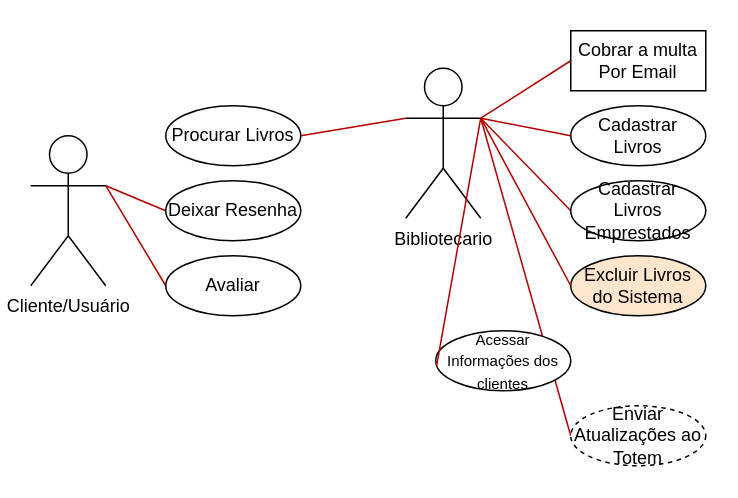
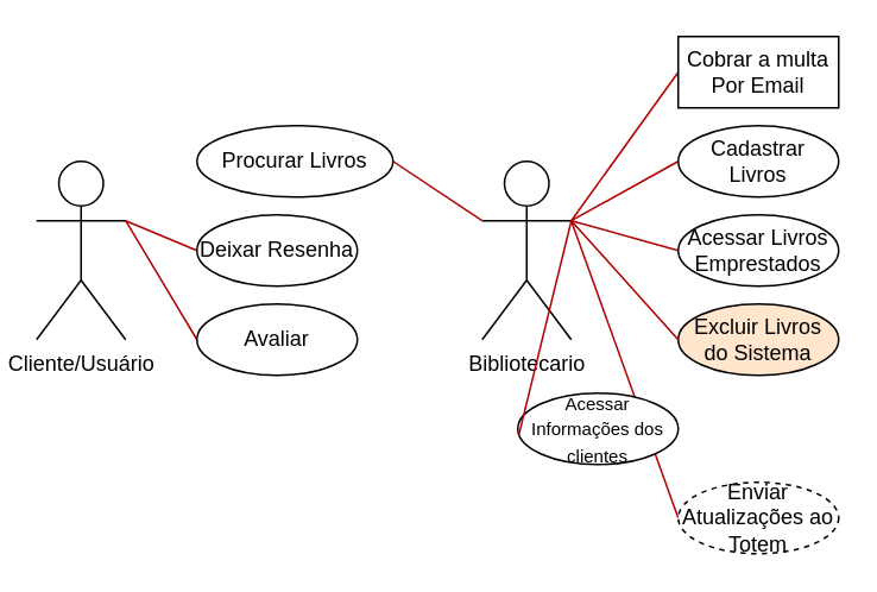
  <mxCell id="0" />
  <mxCell id="1" parent="0" />
  <mxCell id="2" style="edgeStyle=none;shape=connector;rounded=0;orthogonalLoop=1;jettySize=auto;html=1;exitX=1;exitY=0.333;exitDx=0;exitDy=0;exitPerimeter=0;entryX=0;entryY=0.5;entryDx=0;entryDy=0;strokeColor=#B20000;align=center;verticalAlign=middle;fontFamily=Helvetica;fontSize=11;fontColor=default;labelBackgroundColor=default;endArrow=none;endFill=0;fillColor=#e51400;" edge="1" parent="1" source="4" target="6"><mxGeometry relative="1" as="geometry" /></mxCell>
  <mxCell id="3" style="edgeStyle=none;shape=connector;rounded=0;orthogonalLoop=1;jettySize=auto;html=1;exitX=1;exitY=0.333;exitDx=0;exitDy=0;exitPerimeter=0;entryX=0;entryY=0.5;entryDx=0;entryDy=0;strokeColor=#B20000;align=center;verticalAlign=middle;fontFamily=Helvetica;fontSize=11;fontColor=default;labelBackgroundColor=default;endArrow=none;endFill=0;fillColor=#e51400;" edge="1" parent="1" source="4" target="7"><mxGeometry relative="1" as="geometry" /></mxCell>
  <mxCell id="4" value="&lt;div&gt;&lt;span style=&quot;background-color: initial;&quot;&gt;Cliente/Usuário&lt;/span&gt;&lt;/div&gt;" style="shape=umlActor;verticalLabelPosition=bottom;verticalAlign=top;html=1;outlineConnect=0;" vertex="1" parent="1"><mxGeometry x="20" y="90" width="50" height="100" as="geometry" /></mxCell>
- <mxCell id="5" value="Procurar Livros" style="ellipse;whiteSpace=wrap;html=1;" vertex="1" parent="1"><mxGeometry x="110" y="70" width="90" height="40" as="geometry" /></mxCell>
+ <mxCell id="5" value="Procurar Livros" style="ellipse;whiteSpace=wrap;html=1;" vertex="1" parent="1"><mxGeometry x="110" y="70" width="110" height="40" as="geometry" /></mxCell>
  <mxCell id="6" value="Deixar Resenha" style="ellipse;whiteSpace=wrap;html=1;" vertex="1" parent="1"><mxGeometry x="110" y="120" width="90" height="40" as="geometry" /></mxCell>
  <mxCell id="7" value="Avaliar" style="ellipse;whiteSpace=wrap;html=1;" vertex="1" parent="1"><mxGeometry x="110" y="170" width="90" height="40" as="geometry" /></mxCell>
  <mxCell id="8" style="edgeStyle=none;shape=connector;rounded=0;orthogonalLoop=1;jettySize=auto;html=1;exitX=0;exitY=0.333;exitDx=0;exitDy=0;exitPerimeter=0;entryX=1;entryY=0.5;entryDx=0;entryDy=0;strokeColor=#B20000;align=center;verticalAlign=middle;fontFamily=Helvetica;fontSize=11;fontColor=default;labelBackgroundColor=default;endArrow=none;endFill=0;fillColor=#e51400;" edge="1" parent="1" source="13" target="5"><mxGeometry relative="1" as="geometry" /></mxCell>
  <mxCell id="9" style="edgeStyle=none;shape=connector;rounded=0;orthogonalLoop=1;jettySize=auto;html=1;exitX=1;exitY=0.333;exitDx=0;exitDy=0;exitPerimeter=0;entryX=0;entryY=0.5;entryDx=0;entryDy=0;strokeColor=#B20000;align=center;verticalAlign=middle;fontFamily=Helvetica;fontSize=11;fontColor=default;labelBackgroundColor=default;endArrow=none;endFill=0;fillColor=#e51400;" edge="1" parent="1" source="13" target="14"><mxGeometry relative="1" as="geometry" /></mxCell>
  <mxCell id="10" style="edgeStyle=none;shape=connector;rounded=0;orthogonalLoop=1;jettySize=auto;html=1;exitX=1;exitY=0.333;exitDx=0;exitDy=0;exitPerimeter=0;entryX=0;entryY=0.5;entryDx=0;entryDy=0;strokeColor=#B20000;align=center;verticalAlign=middle;fontFamily=Helvetica;fontSize=11;fontColor=default;labelBackgroundColor=default;endArrow=none;endFill=0;fillColor=#e51400;" edge="1" parent="1" source="13" target="15"><mxGeometry relative="1" as="geometry" /></mxCell>
  <mxCell id="11" style="edgeStyle=none;shape=connector;rounded=0;orthogonalLoop=1;jettySize=auto;html=1;exitX=1;exitY=0.333;exitDx=0;exitDy=0;exitPerimeter=0;entryX=0;entryY=0.5;entryDx=0;entryDy=0;strokeColor=#B20000;align=center;verticalAlign=middle;fontFamily=Helvetica;fontSize=11;fontColor=default;labelBackgroundColor=default;endArrow=none;endFill=0;fillColor=#e51400;" edge="1" parent="1" source="13" target="20"><mxGeometry relative="1" as="geometry" /></mxCell>
  <mxCell id="12" style="edgeStyle=none;shape=connector;rounded=0;orthogonalLoop=1;jettySize=auto;html=1;exitX=1;exitY=0.333;exitDx=0;exitDy=0;exitPerimeter=0;entryX=0;entryY=0.5;entryDx=0;entryDy=0;strokeColor=#B20000;align=center;verticalAlign=middle;fontFamily=Helvetica;fontSize=11;fontColor=default;labelBackgroundColor=default;endArrow=none;endFill=0;fillColor=#e51400;" edge="1" parent="1" source="13" target="21"><mxGeometry relative="1" as="geometry" /></mxCell>
- <mxCell id="13" value="Bibliotecario" style="shape=umlActor;verticalLabelPosition=bottom;verticalAlign=top;html=1;outlineConnect=0;" vertex="1" parent="1"><mxGeometry x="270" y="45" width="50" height="100" as="geometry" /></mxCell>
+ <mxCell id="13" value="Bibliotecario" style="shape=umlActor;verticalLabelPosition=bottom;verticalAlign=top;html=1;outlineConnect=0;" vertex="1" parent="1"><mxGeometry x="270" y="90" width="50" height="100" as="geometry" /></mxCell>
  <mxCell id="14" value="&lt;div style=&quot;&quot;&gt;&lt;span style=&quot;background-color: initial;&quot;&gt;Cadastrar Livros&lt;/span&gt;&lt;/div&gt;" style="ellipse;whiteSpace=wrap;html=1;align=center;" vertex="1" parent="1"><mxGeometry x="380" y="70" width="90" height="40" as="geometry" /></mxCell>
- <mxCell id="15" value="Cadastrar Livros Emprestados" style="ellipse;whiteSpace=wrap;html=1;" vertex="1" parent="1"><mxGeometry x="380" y="120" width="90" height="40" as="geometry" /></mxCell>
+ <mxCell id="15" value="Acessar Livros Emprestados" style="ellipse;whiteSpace=wrap;html=1;" vertex="1" parent="1"><mxGeometry x="380" y="120" width="90" height="40" as="geometry" /></mxCell>
  <mxCell id="16" value="Excluir Livros do Sistema" style="ellipse;whiteSpace=wrap;html=1;fillColor=#ffe6cc;" vertex="1" parent="1"><mxGeometry x="380" y="170" width="90" height="40" as="geometry" /></mxCell>
  <mxCell id="17" value="&lt;font style=&quot;font-size: 10px;&quot;&gt;Acessar Informações dos clientes&lt;/font&gt;" style="ellipse;whiteSpace=wrap;html=1;" vertex="1" parent="1"><mxGeometry x="290" y="220" width="90" height="40" as="geometry" /></mxCell>
  <mxCell id="18" style="edgeStyle=none;shape=connector;rounded=0;orthogonalLoop=1;jettySize=auto;html=1;exitX=1;exitY=0.333;exitDx=0;exitDy=0;exitPerimeter=0;entryX=0;entryY=0.5;entryDx=0;entryDy=0;strokeColor=#B20000;align=center;verticalAlign=middle;fontFamily=Helvetica;fontSize=11;fontColor=default;labelBackgroundColor=default;endArrow=none;endFill=0;fillColor=#e51400;" edge="1" parent="1" source="13" target="16"><mxGeometry relative="1" as="geometry" /></mxCell>
  <mxCell id="19" style="edgeStyle=none;shape=connector;rounded=0;orthogonalLoop=1;jettySize=auto;html=1;exitX=1;exitY=0.333;exitDx=0;exitDy=0;exitPerimeter=0;entryX=0.006;entryY=0.589;entryDx=0;entryDy=0;entryPerimeter=0;strokeColor=#B20000;align=center;verticalAlign=middle;fontFamily=Helvetica;fontSize=11;fontColor=default;labelBackgroundColor=default;endArrow=none;endFill=0;fillColor=#e51400;" edge="1" parent="1" source="13" target="17"><mxGeometry relative="1" as="geometry" /></mxCell>
  <mxCell id="20" value="Cobrar a multa Por Email" style="whiteSpace=wrap;html=1;rounded=0;" vertex="1" parent="1"><mxGeometry x="380" y="20" width="90" height="40" as="geometry" /></mxCell>
  <mxCell id="21" value="Enviar Atualizações ao Totem" style="ellipse;whiteSpace=wrap;html=1;dashed=1;" vertex="1" parent="1"><mxGeometry x="380" y="270" width="90" height="40" as="geometry" /></mxCell>
